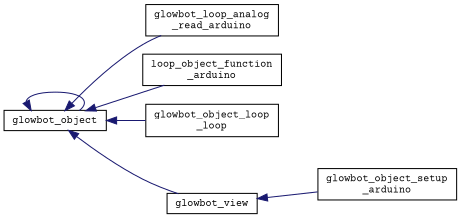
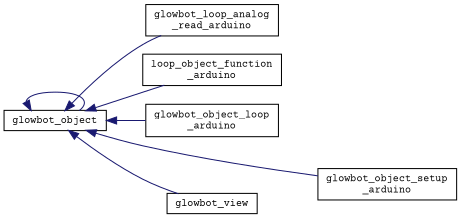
  digraph {
    fontname="Courier Prime"
    rankdir=LR
    node [color=black fillcolor=white fontname="Courier Prime" fontsize=10 shape=record style=filled]
    edge [color=midnightblue dir=back fontname="Courier Prime" fontsize=10 labelfontname=Helvetica labelfontsize=10 style=solid]
    n1 [height=0.2 label=glowbot_object width=0.4]
    n2 [height=0.2 label="glowbot_loop_analog\l_read_arduino" width=0.4]
    n3 [height=0.2 label="loop_object_function\l_arduino" width=0.4]
-   n4 [height=0.2 label="glowbot_object_loop\l_loop" width=0.4]
+   n4 [height=0.2 label="glowbot_object_loop\l_arduino" width=0.4]
    n5 [height=0.2 label="glowbot_object_setup\l_arduino" width=0.4]
    n6 [height=0.2 label=glowbot_view width=0.4]
    n1 -> n1
    n1 -> n2
    n1 -> n3
    n1 -> n4
-   n6 -> n5
+   n1 -> n5
    n1 -> n6
  }
